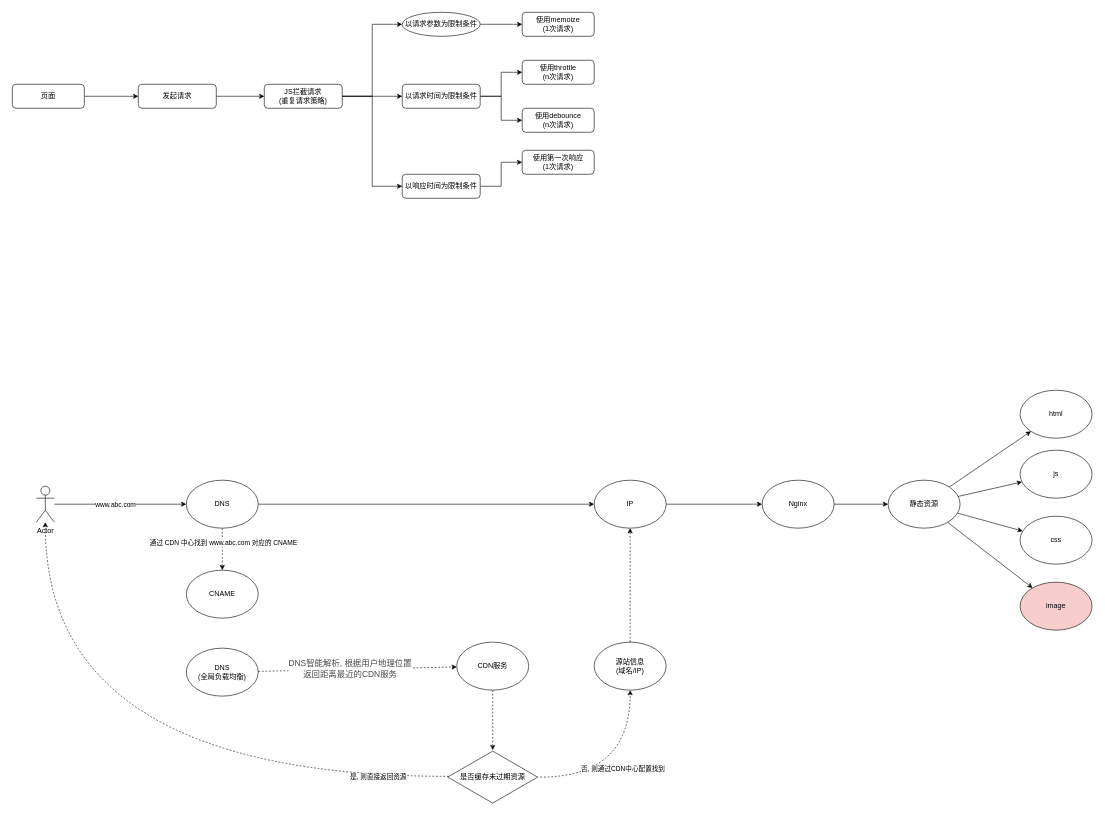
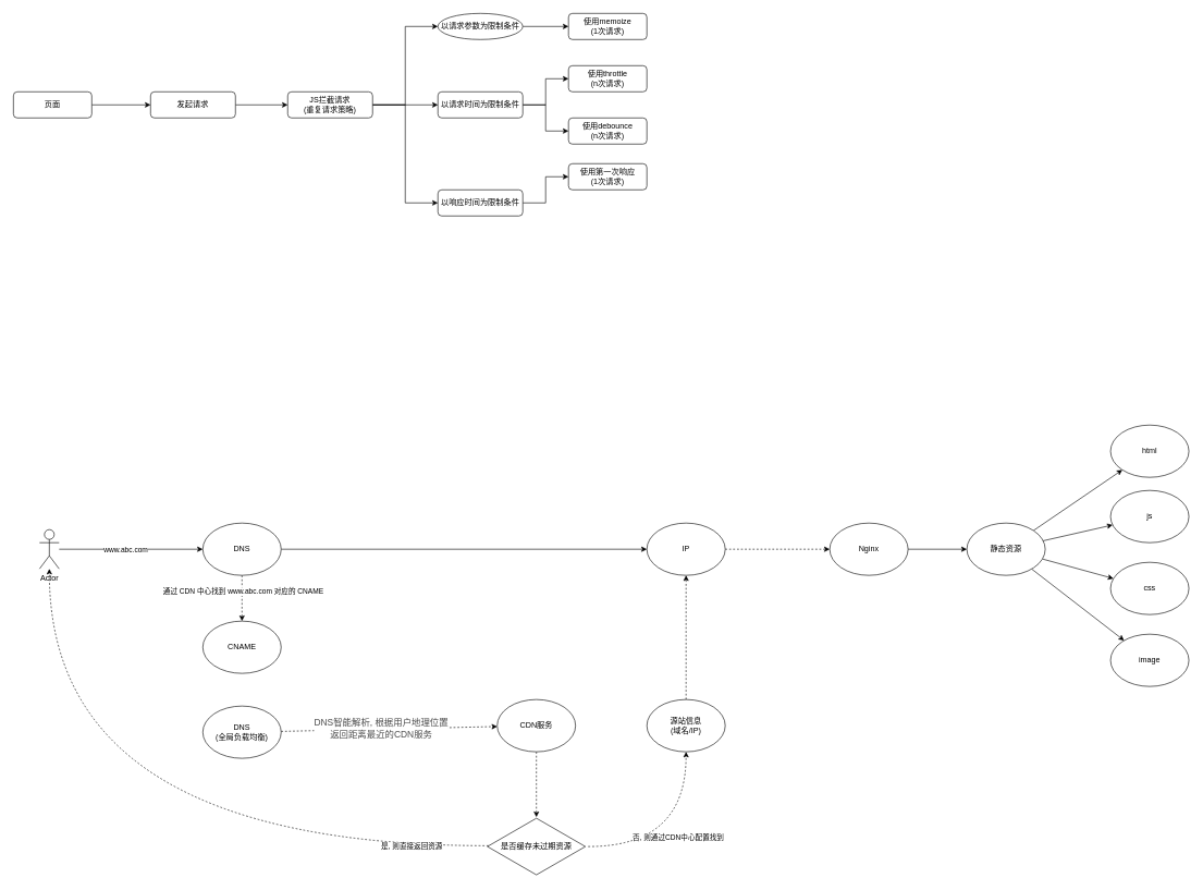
  <mxCell id="0" />
  <mxCell id="1" parent="0" />
  <mxCell id="2" value="" style="edgeStyle=orthogonalEdgeStyle;rounded=0;orthogonalLoop=1;jettySize=auto;html=1;" parent="1" source="3" target="8" edge="1"><mxGeometry relative="1" as="geometry"><mxPoint x="220" y="160" as="targetPoint" /></mxGeometry></mxCell>
  <mxCell id="3" value="页面" style="rounded=1;whiteSpace=wrap;html=1;fontSize=12;glass=0;strokeWidth=1;shadow=0;" parent="1" vertex="1"><mxGeometry x="20" y="140" width="120" height="40" as="geometry" /></mxCell>
  <mxCell id="4" style="edgeStyle=orthogonalEdgeStyle;rounded=0;orthogonalLoop=1;jettySize=auto;html=1;entryX=0;entryY=0.5;entryDx=0;entryDy=0;exitX=1;exitY=0.5;exitDx=0;exitDy=0;" parent="1" source="20" target="10" edge="1"><mxGeometry relative="1" as="geometry"><mxPoint x="610" y="160" as="sourcePoint" /></mxGeometry></mxCell>
  <mxCell id="5" style="edgeStyle=orthogonalEdgeStyle;rounded=0;orthogonalLoop=1;jettySize=auto;html=1;entryX=0;entryY=0.5;entryDx=0;entryDy=0;exitX=1;exitY=0.5;exitDx=0;exitDy=0;" parent="1" source="20" target="16" edge="1"><mxGeometry relative="1" as="geometry"><mxPoint x="610" y="160" as="sourcePoint" /></mxGeometry></mxCell>
  <mxCell id="6" style="edgeStyle=orthogonalEdgeStyle;rounded=0;orthogonalLoop=1;jettySize=auto;html=1;entryX=0;entryY=0.5;entryDx=0;entryDy=0;exitX=1;exitY=0.5;exitDx=0;exitDy=0;" parent="1" source="20" target="18" edge="1"><mxGeometry relative="1" as="geometry"><mxPoint x="610" y="160" as="sourcePoint" /></mxGeometry></mxCell>
  <mxCell id="7" value="" style="edgeStyle=orthogonalEdgeStyle;rounded=0;orthogonalLoop=1;jettySize=auto;html=1;" parent="1" source="8" target="20" edge="1"><mxGeometry relative="1" as="geometry" /></mxCell>
  <mxCell id="8" value="发起请求" style="rounded=1;whiteSpace=wrap;html=1;fontSize=12;glass=0;strokeWidth=1;shadow=0;" parent="1" vertex="1"><mxGeometry x="230" y="140" width="130" height="40" as="geometry" /></mxCell>
  <mxCell id="9" style="edgeStyle=orthogonalEdgeStyle;rounded=0;orthogonalLoop=1;jettySize=auto;html=1;" parent="1" source="10" target="11" edge="1"><mxGeometry relative="1" as="geometry" /></mxCell>
  <mxCell id="10" value="以响应时间为限制条件" style="rounded=1;whiteSpace=wrap;html=1;fontSize=12;glass=0;strokeWidth=1;shadow=0;" parent="1" vertex="1"><mxGeometry x="670" y="290" width="130" height="40" as="geometry" /></mxCell>
  <mxCell id="11" value="使用第一次响应&lt;br&gt;(1次请求)" style="rounded=1;whiteSpace=wrap;html=1;fontSize=12;glass=0;strokeWidth=1;shadow=0;" parent="1" vertex="1"><mxGeometry x="870" y="250" width="120" height="40" as="geometry" /></mxCell>
  <mxCell id="12" value="使用throttle&lt;br&gt;(n次请求)" style="rounded=1;whiteSpace=wrap;html=1;fontSize=12;glass=0;strokeWidth=1;shadow=0;" parent="1" vertex="1"><mxGeometry x="870" y="100" width="120" height="40" as="geometry" /></mxCell>
  <mxCell id="13" value="使用debounce&lt;br&gt;(n次请求)" style="rounded=1;whiteSpace=wrap;html=1;fontSize=12;glass=0;strokeWidth=1;shadow=0;" parent="1" vertex="1"><mxGeometry x="870" y="180" width="120" height="40" as="geometry" /></mxCell>
  <mxCell id="14" value="" style="edgeStyle=orthogonalEdgeStyle;rounded=0;orthogonalLoop=1;jettySize=auto;html=1;" parent="1" source="16" target="12" edge="1"><mxGeometry relative="1" as="geometry" /></mxCell>
  <mxCell id="15" style="edgeStyle=orthogonalEdgeStyle;rounded=0;orthogonalLoop=1;jettySize=auto;html=1;entryX=0;entryY=0.5;entryDx=0;entryDy=0;" parent="1" source="16" target="13" edge="1"><mxGeometry relative="1" as="geometry" /></mxCell>
  <mxCell id="16" value="以请求时间为限制条件" style="rounded=1;whiteSpace=wrap;html=1;fontSize=12;glass=0;strokeWidth=1;shadow=0;" parent="1" vertex="1"><mxGeometry x="670" y="140" width="130" height="40" as="geometry" /></mxCell>
  <mxCell id="17" value="" style="edgeStyle=orthogonalEdgeStyle;rounded=0;orthogonalLoop=1;jettySize=auto;html=1;" parent="1" source="18" target="19" edge="1"><mxGeometry relative="1" as="geometry" /></mxCell>
  <mxCell id="18" value="以请求参数为限制条件" style="ellipse;whiteSpace=wrap;html=1;fontSize=12;glass=0;strokeWidth=1;shadow=0;" parent="1" vertex="1"><mxGeometry x="670" y="20" width="130" height="40" as="geometry" /></mxCell>
  <mxCell id="19" value="使用memoize&lt;br&gt;(1次请求)&lt;br&gt;" style="rounded=1;whiteSpace=wrap;html=1;fontSize=12;glass=0;strokeWidth=1;shadow=0;" parent="1" vertex="1"><mxGeometry x="870" y="20" width="120" height="40" as="geometry" /></mxCell>
  <mxCell id="20" value="JS拦截请求&lt;br&gt;(重复请求策略)" style="rounded=1;whiteSpace=wrap;html=1;fontSize=12;glass=0;strokeWidth=1;shadow=0;" parent="1" vertex="1"><mxGeometry x="440" y="140" width="130" height="40" as="geometry" /></mxCell>
- <mxCell id="21" style="edgeStyle=none;rounded=0;orthogonalLoop=1;jettySize=auto;html=1;" edge="1" parent="1" source="22" target="42"><mxGeometry relative="1" as="geometry" /></mxCell>
+ <mxCell id="21" style="edgeStyle=none;rounded=0;orthogonalLoop=1;jettySize=auto;html=1;dashed=1;" edge="1" parent="1" source="22" target="42"><mxGeometry relative="1" as="geometry" /></mxCell>
  <mxCell id="22" value="IP" style="ellipse;whiteSpace=wrap;html=1;" vertex="1" parent="1"><mxGeometry x="990" y="800" width="120" height="80" as="geometry" /></mxCell>
  <mxCell id="23" style="edgeStyle=none;rounded=0;orthogonalLoop=1;jettySize=auto;html=1;" edge="1" parent="1" source="28" target="22"><mxGeometry relative="1" as="geometry"><mxPoint x="538.878" y="980.872" as="targetPoint" /></mxGeometry></mxCell>
  <mxCell id="24" style="edgeStyle=none;rounded=0;orthogonalLoop=1;jettySize=auto;html=1;dashed=1;" edge="1" parent="1" source="53" target="48"><mxGeometry relative="1" as="geometry"><mxPoint x="540.004" y="1079.664" as="sourcePoint" /><mxPoint x="774.457" y="1014.423" as="targetPoint" /></mxGeometry></mxCell>
  <mxCell id="25" value="&lt;span style=&quot;color: rgb(76 , 76 , 76) ; font-size: 14px ; text-align: left ; text-indent: 28px&quot;&gt;DNS智能解析, 根据用户地理位置&lt;br&gt;返回距离最近的CDN服务&lt;/span&gt;" style="edgeLabel;html=1;align=center;verticalAlign=middle;resizable=0;points=[];" vertex="1" connectable="0" parent="24"><mxGeometry x="-0.352" relative="1" as="geometry"><mxPoint x="46" y="-3" as="offset" /></mxGeometry></mxCell>
  <mxCell id="26" style="rounded=0;orthogonalLoop=1;jettySize=auto;html=1;dashed=1;exitX=0.5;exitY=1;exitDx=0;exitDy=0;" edge="1" parent="1" source="28" target="52"><mxGeometry relative="1" as="geometry" /></mxCell>
  <mxCell id="27" value="通过 CDN 中心找到 www.abc.com 对应的 CNAME" style="edgeLabel;html=1;align=center;verticalAlign=middle;resizable=0;points=[];" vertex="1" connectable="0" parent="26"><mxGeometry x="-0.319" y="1" relative="1" as="geometry"><mxPoint as="offset" /></mxGeometry></mxCell>
  <mxCell id="28" value="DNS" style="ellipse;whiteSpace=wrap;html=1;" vertex="1" parent="1"><mxGeometry x="310" y="800" width="120" height="80" as="geometry" /></mxCell>
  <mxCell id="29" style="edgeStyle=none;rounded=0;orthogonalLoop=1;jettySize=auto;html=1;" edge="1" parent="1" source="31" target="28"><mxGeometry relative="1" as="geometry"><mxPoint x="260" y="1020" as="targetPoint" /></mxGeometry></mxCell>
  <mxCell id="30" value="www.abc.com" style="edgeLabel;html=1;align=center;verticalAlign=middle;resizable=0;points=[];" vertex="1" connectable="0" parent="29"><mxGeometry x="-0.079" y="-3" relative="1" as="geometry"><mxPoint y="-3" as="offset" /></mxGeometry></mxCell>
  <mxCell id="31" value="Actor" style="shape=umlActor;verticalLabelPosition=bottom;verticalAlign=top;html=1;outlineConnect=0;" vertex="1" parent="1"><mxGeometry x="60" y="810" width="30" height="60" as="geometry" /></mxCell>
  <mxCell id="32" style="edgeStyle=none;rounded=0;orthogonalLoop=1;jettySize=auto;html=1;" edge="1" parent="1" source="36" target="37"><mxGeometry relative="1" as="geometry" /></mxCell>
  <mxCell id="33" style="edgeStyle=none;rounded=0;orthogonalLoop=1;jettySize=auto;html=1;" edge="1" parent="1" source="36" target="38"><mxGeometry relative="1" as="geometry" /></mxCell>
  <mxCell id="34" style="edgeStyle=none;rounded=0;orthogonalLoop=1;jettySize=auto;html=1;" edge="1" parent="1" source="36" target="39"><mxGeometry relative="1" as="geometry" /></mxCell>
  <mxCell id="35" style="edgeStyle=none;rounded=0;orthogonalLoop=1;jettySize=auto;html=1;" edge="1" parent="1" source="36" target="40"><mxGeometry relative="1" as="geometry" /></mxCell>
  <mxCell id="36" value="静态资源" style="ellipse;whiteSpace=wrap;html=1;" vertex="1" parent="1"><mxGeometry x="1480" y="800" width="120" height="80" as="geometry" /></mxCell>
  <mxCell id="37" value="html" style="ellipse;whiteSpace=wrap;html=1;" vertex="1" parent="1"><mxGeometry x="1700" y="650" width="120" height="80" as="geometry" /></mxCell>
  <mxCell id="38" value="js" style="ellipse;whiteSpace=wrap;html=1;" vertex="1" parent="1"><mxGeometry x="1700" y="750" width="120" height="80" as="geometry" /></mxCell>
  <mxCell id="39" value="css" style="ellipse;whiteSpace=wrap;html=1;" vertex="1" parent="1"><mxGeometry x="1700" y="860" width="120" height="80" as="geometry" /></mxCell>
- <mxCell id="40" value="image" style="ellipse;whiteSpace=wrap;html=1;fillColor=#f8cecc;" vertex="1" parent="1"><mxGeometry x="1700" y="970" width="120" height="80" as="geometry" /></mxCell>
+ <mxCell id="40" value="image" style="ellipse;whiteSpace=wrap;html=1;" vertex="1" parent="1"><mxGeometry x="1700" y="970" width="120" height="80" as="geometry" /></mxCell>
  <mxCell id="41" style="edgeStyle=none;rounded=0;orthogonalLoop=1;jettySize=auto;html=1;" edge="1" parent="1" source="42" target="36"><mxGeometry relative="1" as="geometry" /></mxCell>
  <mxCell id="42" value="Nginx" style="ellipse;whiteSpace=wrap;html=1;" vertex="1" parent="1"><mxGeometry x="1270" y="800" width="120" height="80" as="geometry" /></mxCell>
  <mxCell id="43" style="edgeStyle=orthogonalEdgeStyle;rounded=0;orthogonalLoop=1;jettySize=auto;html=1;dashed=1;exitX=1.028;exitY=0.5;exitDx=0;exitDy=0;exitPerimeter=0;curved=1;" edge="1" parent="1" source="51" target="46"><mxGeometry relative="1" as="geometry"><mxPoint x="870.82" y="1046.24" as="sourcePoint" /><mxPoint x="1006.814" y="1196.81" as="targetPoint" /></mxGeometry></mxCell>
  <mxCell id="44" value="否, 则通过CDN中心配置找到" style="edgeLabel;html=1;align=center;verticalAlign=middle;resizable=0;points=[];" vertex="1" connectable="0" parent="43"><mxGeometry x="-0.236" y="-1" relative="1" as="geometry"><mxPoint x="24" y="-16" as="offset" /></mxGeometry></mxCell>
  <mxCell id="45" style="edgeStyle=none;rounded=0;orthogonalLoop=1;jettySize=auto;html=1;dashed=1;" edge="1" parent="1" source="46" target="22"><mxGeometry relative="1" as="geometry"><mxPoint x="876.655" y="1190.004" as="sourcePoint" /></mxGeometry></mxCell>
  <mxCell id="46" value="源站信息&lt;br&gt;(域名/IP)" style="ellipse;whiteSpace=wrap;html=1;align=center;" vertex="1" parent="1"><mxGeometry x="990" y="1070" width="120" height="80" as="geometry" /></mxCell>
  <mxCell id="47" style="edgeStyle=none;rounded=0;orthogonalLoop=1;jettySize=auto;html=1;dashed=1;" edge="1" parent="1" source="48" target="51"><mxGeometry relative="1" as="geometry" /></mxCell>
  <mxCell id="48" value="CDN服务" style="ellipse;whiteSpace=wrap;html=1;" vertex="1" parent="1"><mxGeometry x="760.82" y="1070" width="120" height="80" as="geometry" /></mxCell>
  <mxCell id="49" style="edgeStyle=orthogonalEdgeStyle;rounded=0;orthogonalLoop=1;jettySize=auto;html=1;dashed=1;curved=1;exitX=0.012;exitY=0.486;exitDx=0;exitDy=0;exitPerimeter=0;" edge="1" parent="1" source="51" target="31"><mxGeometry relative="1" as="geometry"><Array as="points"><mxPoint x="75" y="1294" /></Array></mxGeometry></mxCell>
  <mxCell id="50" value="是, 则直接返回资源" style="edgeLabel;html=1;align=center;verticalAlign=middle;resizable=0;points=[];" vertex="1" connectable="0" parent="49"><mxGeometry x="-0.214" y="3" relative="1" as="geometry"><mxPoint x="313" y="-2" as="offset" /></mxGeometry></mxCell>
  <mxCell id="51" value="是否缓存未过期资源&lt;br&gt;" style="html=1;whiteSpace=wrap;aspect=fixed;shape=isoRectangle;" vertex="1" parent="1"><mxGeometry x="745.82" y="1250" width="150" height="90" as="geometry" /></mxCell>
  <mxCell id="52" value="CNAME" style="ellipse;whiteSpace=wrap;html=1;" vertex="1" parent="1"><mxGeometry x="310" y="950" width="120" height="80" as="geometry" /></mxCell>
  <mxCell id="53" value="DNS&lt;br&gt;(全局负载均衡)" style="ellipse;whiteSpace=wrap;html=1;" vertex="1" parent="1"><mxGeometry x="310" y="1080" width="120" height="80" as="geometry" /></mxCell>
